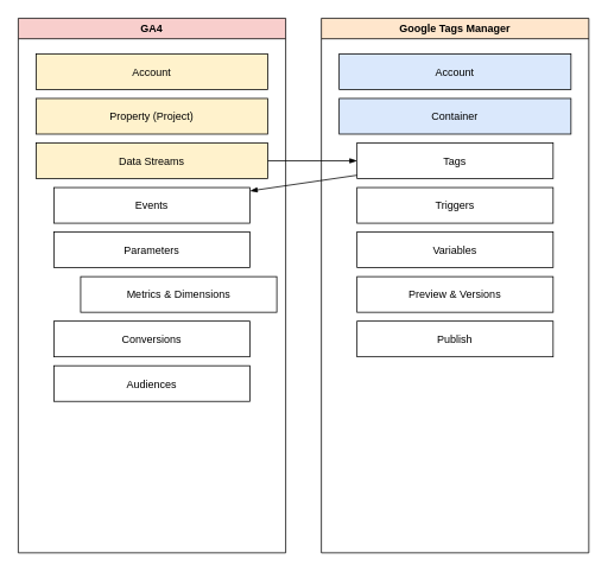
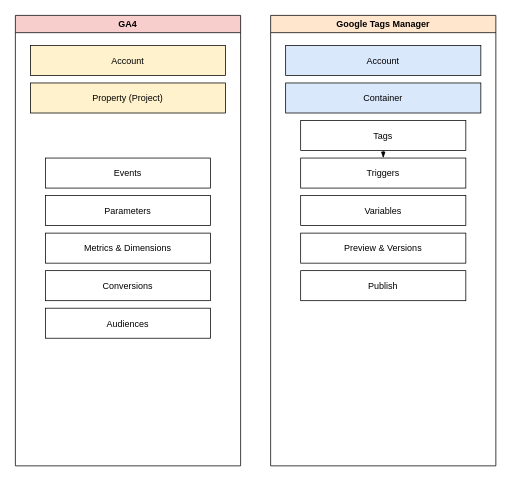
  <mxCell id="0" />
  <mxCell id="1" parent="0" />
  <mxCell id="2" value="GA4" style="swimlane;fillColor=#f8cecc;" vertex="1" parent="1"><mxGeometry x="20" y="20" width="300" height="600" as="geometry" /></mxCell>
  <mxCell id="3" value="Account" style="shape=rectangle;fillColor=#fff2cc;" vertex="1" parent="2"><mxGeometry x="20" y="40" width="260" height="40" as="geometry" /></mxCell>
  <mxCell id="4" value="Property (Project)" style="shape=rectangle;fillColor=#fff2cc;" vertex="1" parent="2"><mxGeometry x="20" y="90" width="260" height="40" as="geometry" /></mxCell>
- <mxCell id="5" value="Data Streams" style="shape=rectangle;fillColor=#fff2cc;" vertex="1" parent="2"><mxGeometry x="20" y="140" width="260" height="40" as="geometry" /></mxCell>
  <mxCell id="6" value="Events" style="shape=rectangle;" vertex="1" parent="2"><mxGeometry x="40" y="190" width="220" height="40" as="geometry" /></mxCell>
  <mxCell id="7" value="Parameters" style="shape=rectangle;" vertex="1" parent="2"><mxGeometry x="40" y="240" width="220" height="40" as="geometry" /></mxCell>
- <mxCell id="8" value="Metrics &amp; Dimensions" style="shape=rectangle;" vertex="1" parent="2"><mxGeometry x="70" y="290" width="220" height="40" as="geometry" /></mxCell>
+ <mxCell id="8" value="Metrics &amp; Dimensions" style="shape=rectangle;" vertex="1" parent="2"><mxGeometry x="40" y="290" width="220" height="40" as="geometry" /></mxCell>
  <mxCell id="9" value="Conversions" style="shape=rectangle;" vertex="1" parent="2"><mxGeometry x="40" y="340" width="220" height="40" as="geometry" /></mxCell>
  <mxCell id="10" value="Audiences" style="shape=rectangle;" vertex="1" parent="2"><mxGeometry x="40" y="390" width="220" height="40" as="geometry" /></mxCell>
  <mxCell id="11" value="Google Tags Manager" style="swimlane;fillColor=#ffe6cc;" vertex="1" parent="1"><mxGeometry x="360" y="20" width="300" height="600" as="geometry" /></mxCell>
  <mxCell id="12" value="Account" style="shape=rectangle;fillColor=#dae8fc;" vertex="1" parent="11"><mxGeometry x="20" y="40" width="260" height="40" as="geometry" /></mxCell>
  <mxCell id="13" value="Container" style="shape=rectangle;fillColor=#dae8fc;" vertex="1" parent="11"><mxGeometry x="20" y="90" width="260" height="40" as="geometry" /></mxCell>
  <mxCell id="14" value="Tags" style="shape=rectangle;" vertex="1" parent="11"><mxGeometry x="40" y="140" width="220" height="40" as="geometry" /></mxCell>
  <mxCell id="15" value="Triggers" style="shape=rectangle;" vertex="1" parent="11"><mxGeometry x="40" y="190" width="220" height="40" as="geometry" /></mxCell>
  <mxCell id="16" value="Variables" style="shape=rectangle;" vertex="1" parent="11"><mxGeometry x="40" y="240" width="220" height="40" as="geometry" /></mxCell>
  <mxCell id="17" value="Preview &amp; Versions" style="shape=rectangle;" vertex="1" parent="11"><mxGeometry x="40" y="290" width="220" height="40" as="geometry" /></mxCell>
  <mxCell id="18" value="Publish" style="shape=rectangle;" vertex="1" parent="11"><mxGeometry x="40" y="340" width="220" height="40" as="geometry" /></mxCell>
- <mxCell id="19" edge="1" source="5" target="14" style="endArrow=blockThin;strokeColor=#000000;" parent="1"><mxGeometry relative="1" as="geometry" /></mxCell>
- <mxCell id="20" edge="1" source="14" target="6" style="endArrow=blockThin;strokeColor=#000000;" parent="1"><mxGeometry relative="1" as="geometry" /></mxCell>
+ <mxCell id="20" edge="1" source="14" target="15" style="endArrow=blockThin;strokeColor=#000000;" parent="1"><mxGeometry relative="1" as="geometry" /></mxCell>
